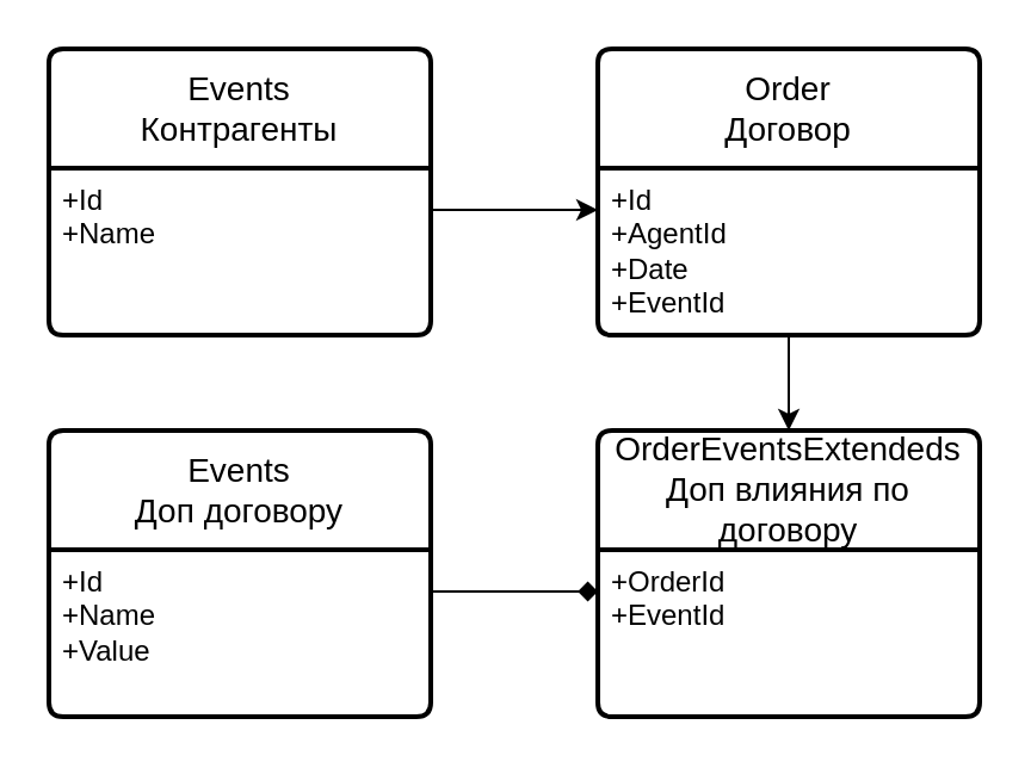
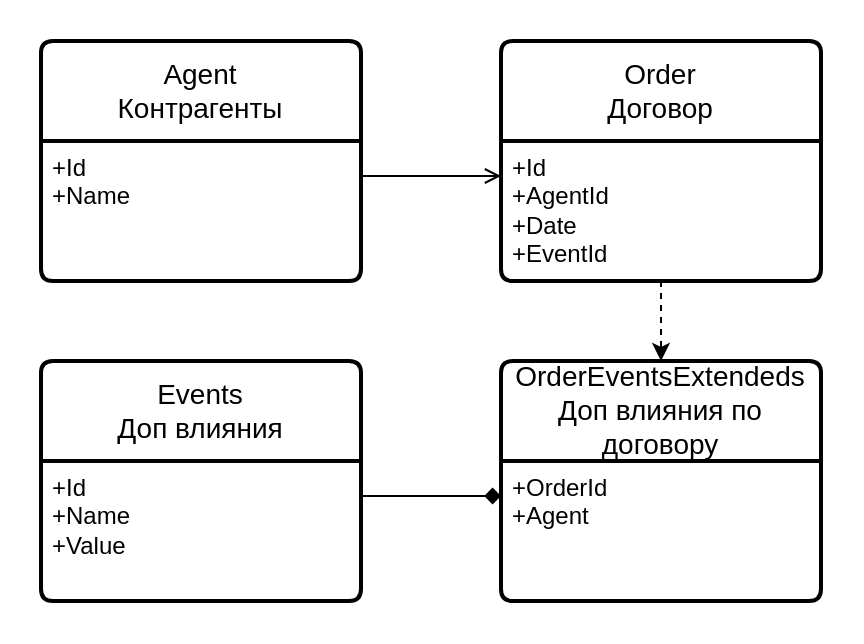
  <mxCell id="0" />
  <mxCell id="1" parent="0" />
- <mxCell id="2" value="Events&lt;div&gt;Контрагенты&lt;/div&gt;" style="swimlane;childLayout=stackLayout;horizontal=1;startSize=50;horizontalStack=0;rounded=1;fontSize=14;fontStyle=0;strokeWidth=2;resizeParent=0;resizeLast=1;shadow=0;dashed=0;align=center;arcSize=4;whiteSpace=wrap;html=1;" vertex="1" parent="1"><mxGeometry x="20" y="20" width="160" height="120" as="geometry" /></mxCell>
+ <mxCell id="2" value="Agent&lt;div&gt;Контрагенты&lt;/div&gt;" style="swimlane;childLayout=stackLayout;horizontal=1;startSize=50;horizontalStack=0;rounded=1;fontSize=14;fontStyle=0;strokeWidth=2;resizeParent=0;resizeLast=1;shadow=0;dashed=0;align=center;arcSize=4;whiteSpace=wrap;html=1;" vertex="1" parent="1"><mxGeometry x="20" y="20" width="160" height="120" as="geometry" /></mxCell>
  <mxCell id="3" value="+Id&lt;br&gt;+Name" style="align=left;strokeColor=none;fillColor=none;spacingLeft=4;fontSize=12;verticalAlign=top;resizable=0;rotatable=0;part=1;html=1;" vertex="1" parent="2"><mxGeometry y="50" width="160" height="70" as="geometry" /></mxCell>
  <mxCell id="4" value="&lt;div&gt;Order&lt;/div&gt;Договор" style="swimlane;childLayout=stackLayout;horizontal=1;startSize=50;horizontalStack=0;rounded=1;fontSize=14;fontStyle=0;strokeWidth=2;resizeParent=0;resizeLast=1;shadow=0;dashed=0;align=center;arcSize=4;whiteSpace=wrap;html=1;" vertex="1" parent="1"><mxGeometry x="250" y="20" width="160" height="120" as="geometry" /></mxCell>
  <mxCell id="5" value="+Id&lt;div&gt;+AgentId&lt;br&gt;+Date&lt;/div&gt;&lt;div&gt;+EventId&lt;/div&gt;" style="align=left;strokeColor=none;fillColor=none;spacingLeft=4;fontSize=12;verticalAlign=top;resizable=0;rotatable=0;part=1;html=1;" vertex="1" parent="4"><mxGeometry y="50" width="160" height="70" as="geometry" /></mxCell>
- <mxCell id="6" style="edgeStyle=orthogonalEdgeStyle;rounded=0;orthogonalLoop=1;jettySize=auto;html=1;exitX=1;exitY=0.25;exitDx=0;exitDy=0;entryX=0;entryY=0.25;entryDx=0;entryDy=0;" edge="1" parent="1" source="3" target="5"><mxGeometry relative="1" as="geometry" /></mxCell>
+ <mxCell id="6" style="edgeStyle=orthogonalEdgeStyle;rounded=0;orthogonalLoop=1;jettySize=auto;html=1;exitX=1;exitY=0.25;exitDx=0;exitDy=0;entryX=0;entryY=0.25;entryDx=0;entryDy=0;endArrow=open;" edge="1" parent="1" source="3" target="5"><mxGeometry relative="1" as="geometry" /></mxCell>
  <mxCell id="7" value="OrderEventsExtendeds&lt;div&gt;Доп влияния по договору&lt;/div&gt;" style="swimlane;childLayout=stackLayout;horizontal=1;startSize=50;horizontalStack=0;rounded=1;fontSize=14;fontStyle=0;strokeWidth=2;resizeParent=0;resizeLast=1;shadow=0;dashed=0;align=center;arcSize=4;whiteSpace=wrap;html=1;" vertex="1" parent="1"><mxGeometry x="250" y="180" width="160" height="120" as="geometry" /></mxCell>
- <mxCell id="8" value="+OrderId&lt;br&gt;+EventId" style="align=left;strokeColor=none;fillColor=none;spacingLeft=4;fontSize=12;verticalAlign=top;resizable=0;rotatable=0;part=1;html=1;" vertex="1" parent="7"><mxGeometry y="50" width="160" height="70" as="geometry" /></mxCell>
- <mxCell id="9" style="edgeStyle=orthogonalEdgeStyle;rounded=0;orthogonalLoop=1;jettySize=auto;html=1;exitX=0.5;exitY=1;exitDx=0;exitDy=0;entryX=0.5;entryY=0;entryDx=0;entryDy=0;" edge="1" parent="1" source="5" target="7"><mxGeometry relative="1" as="geometry" /></mxCell>
- <mxCell id="10" value="Events&lt;div&gt;Доп договору&lt;/div&gt;" style="swimlane;childLayout=stackLayout;horizontal=1;startSize=50;horizontalStack=0;rounded=1;fontSize=14;fontStyle=0;strokeWidth=2;resizeParent=0;resizeLast=1;shadow=0;dashed=0;align=center;arcSize=4;whiteSpace=wrap;html=1;" vertex="1" parent="1"><mxGeometry x="20" y="180" width="160" height="120" as="geometry" /></mxCell>
+ <mxCell id="8" value="+OrderId&lt;br&gt;+Agent" style="align=left;strokeColor=none;fillColor=none;spacingLeft=4;fontSize=12;verticalAlign=top;resizable=0;rotatable=0;part=1;html=1;" vertex="1" parent="7"><mxGeometry y="50" width="160" height="70" as="geometry" /></mxCell>
+ <mxCell id="9" style="edgeStyle=orthogonalEdgeStyle;rounded=0;orthogonalLoop=1;jettySize=auto;html=1;exitX=0.5;exitY=1;exitDx=0;exitDy=0;entryX=0.5;entryY=0;entryDx=0;entryDy=0;dashed=1;" edge="1" parent="1" source="5" target="7"><mxGeometry relative="1" as="geometry" /></mxCell>
+ <mxCell id="10" value="Events&lt;div&gt;Доп влияния&lt;/div&gt;" style="swimlane;childLayout=stackLayout;horizontal=1;startSize=50;horizontalStack=0;rounded=1;fontSize=14;fontStyle=0;strokeWidth=2;resizeParent=0;resizeLast=1;shadow=0;dashed=0;align=center;arcSize=4;whiteSpace=wrap;html=1;" vertex="1" parent="1"><mxGeometry x="20" y="180" width="160" height="120" as="geometry" /></mxCell>
  <mxCell id="11" value="+Id&lt;br&gt;+Name&lt;div&gt;+Value&lt;/div&gt;" style="align=left;strokeColor=none;fillColor=none;spacingLeft=4;fontSize=12;verticalAlign=top;resizable=0;rotatable=0;part=1;html=1;" vertex="1" parent="10"><mxGeometry y="50" width="160" height="70" as="geometry" /></mxCell>
  <mxCell id="12" style="edgeStyle=orthogonalEdgeStyle;rounded=0;orthogonalLoop=1;jettySize=auto;html=1;exitX=1;exitY=0.25;exitDx=0;exitDy=0;entryX=0;entryY=0.25;entryDx=0;entryDy=0;endArrow=diamond;" edge="1" parent="1" source="11" target="8"><mxGeometry relative="1" as="geometry" /></mxCell>
